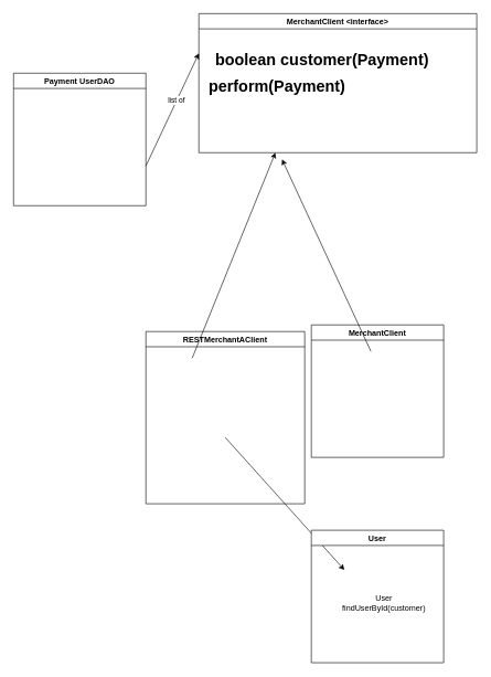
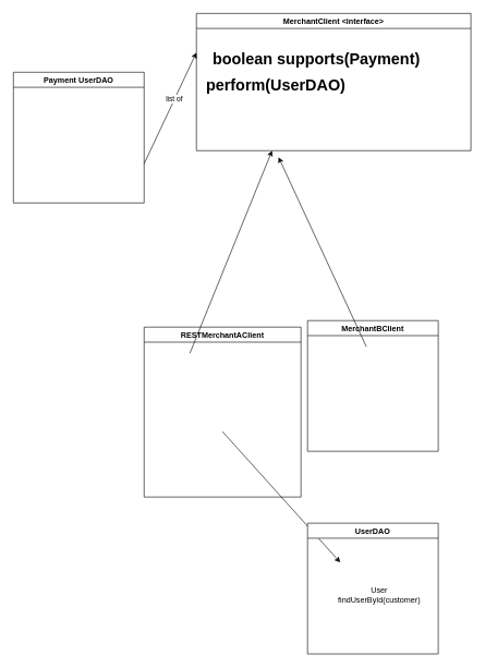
  <mxCell id="0" />
  <mxCell id="1" parent="0" />
  <mxCell id="2" value="Payment UserDAO" style="swimlane;" vertex="1" parent="1"><mxGeometry x="20" y="110" width="200" height="200" as="geometry" /></mxCell>
  <mxCell id="3" value="MerchantClient &lt;interface&gt;" style="swimlane;" vertex="1" parent="1"><mxGeometry x="300" y="20" width="420" height="210" as="geometry" /></mxCell>
- <mxCell id="4" value="&lt;h1&gt;boolean customer(Payment)&lt;/h1&gt;" style="text;html=1;strokeColor=none;fillColor=none;spacing=5;spacingTop=-20;whiteSpace=wrap;overflow=hidden;rounded=0;" vertex="1" parent="3"><mxGeometry x="20" y="50" width="400" height="120" as="geometry" /></mxCell>
- <mxCell id="5" value="&lt;h1&gt;perform(Payment)&lt;/h1&gt;" style="text;html=1;strokeColor=none;fillColor=none;spacing=5;spacingTop=-20;whiteSpace=wrap;overflow=hidden;rounded=0;" vertex="1" parent="3"><mxGeometry x="10" y="90" width="260" height="120" as="geometry" /></mxCell>
+ <mxCell id="4" value="&lt;h1&gt;boolean supports(Payment)&lt;/h1&gt;" style="text;html=1;strokeColor=none;fillColor=none;spacing=5;spacingTop=-20;whiteSpace=wrap;overflow=hidden;rounded=0;" vertex="1" parent="3"><mxGeometry x="20" y="50" width="400" height="120" as="geometry" /></mxCell>
+ <mxCell id="5" value="&lt;h1&gt;perform(UserDAO)&lt;/h1&gt;" style="text;html=1;strokeColor=none;fillColor=none;spacing=5;spacingTop=-20;whiteSpace=wrap;overflow=hidden;rounded=0;" vertex="1" parent="3"><mxGeometry x="10" y="90" width="260" height="120" as="geometry" /></mxCell>
  <mxCell id="6" value="" style="endArrow=classic;html=1;rounded=0;" edge="1" parent="1"><mxGeometry width="50" height="50" relative="1" as="geometry"><mxPoint x="220" y="250" as="sourcePoint" /><mxPoint x="300" y="80" as="targetPoint" /></mxGeometry></mxCell>
  <mxCell id="7" value="list of" style="edgeLabel;html=1;align=center;verticalAlign=middle;resizable=0;points=[];" vertex="1" connectable="0" parent="6"><mxGeometry x="0.161" y="1" relative="1" as="geometry"><mxPoint as="offset" /></mxGeometry></mxCell>
  <mxCell id="8" value="RESTMerchantAClient" style="swimlane;" vertex="1" parent="1"><mxGeometry x="220" y="500" width="240" height="260" as="geometry" /></mxCell>
  <mxCell id="9" value="" style="endArrow=classic;html=1;rounded=0;" edge="1" parent="8"><mxGeometry width="50" height="50" relative="1" as="geometry"><mxPoint x="120" y="160" as="sourcePoint" /><mxPoint x="300" y="360" as="targetPoint" /></mxGeometry></mxCell>
  <mxCell id="10" value="" style="endArrow=classic;html=1;rounded=0;" edge="1" parent="1" target="5"><mxGeometry width="50" height="50" relative="1" as="geometry"><mxPoint x="290" y="540" as="sourcePoint" /><mxPoint x="340" y="490" as="targetPoint" /></mxGeometry></mxCell>
- <mxCell id="11" value="MerchantClient" style="swimlane;" vertex="1" parent="1"><mxGeometry x="470" y="490" width="200" height="200" as="geometry" /></mxCell>
+ <mxCell id="11" value="MerchantBClient" style="swimlane;" vertex="1" parent="1"><mxGeometry x="470" y="490" width="200" height="200" as="geometry" /></mxCell>
  <mxCell id="12" value="" style="endArrow=classic;html=1;rounded=0;" edge="1" parent="1"><mxGeometry width="50" height="50" relative="1" as="geometry"><mxPoint x="560" y="530" as="sourcePoint" /><mxPoint x="425.676" y="240" as="targetPoint" /></mxGeometry></mxCell>
- <mxCell id="13" value="User" style="swimlane;" vertex="1" parent="1"><mxGeometry x="470" y="800" width="200" height="200" as="geometry" /></mxCell>
+ <mxCell id="13" value="UserDAO" style="swimlane;" vertex="1" parent="1"><mxGeometry x="470" y="800" width="200" height="200" as="geometry" /></mxCell>
  <mxCell id="14" value="User findUserById(customer)" style="text;html=1;strokeColor=none;fillColor=none;align=center;verticalAlign=middle;whiteSpace=wrap;rounded=0;" vertex="1" parent="13"><mxGeometry x="80" y="95" width="60" height="30" as="geometry" /></mxCell>
